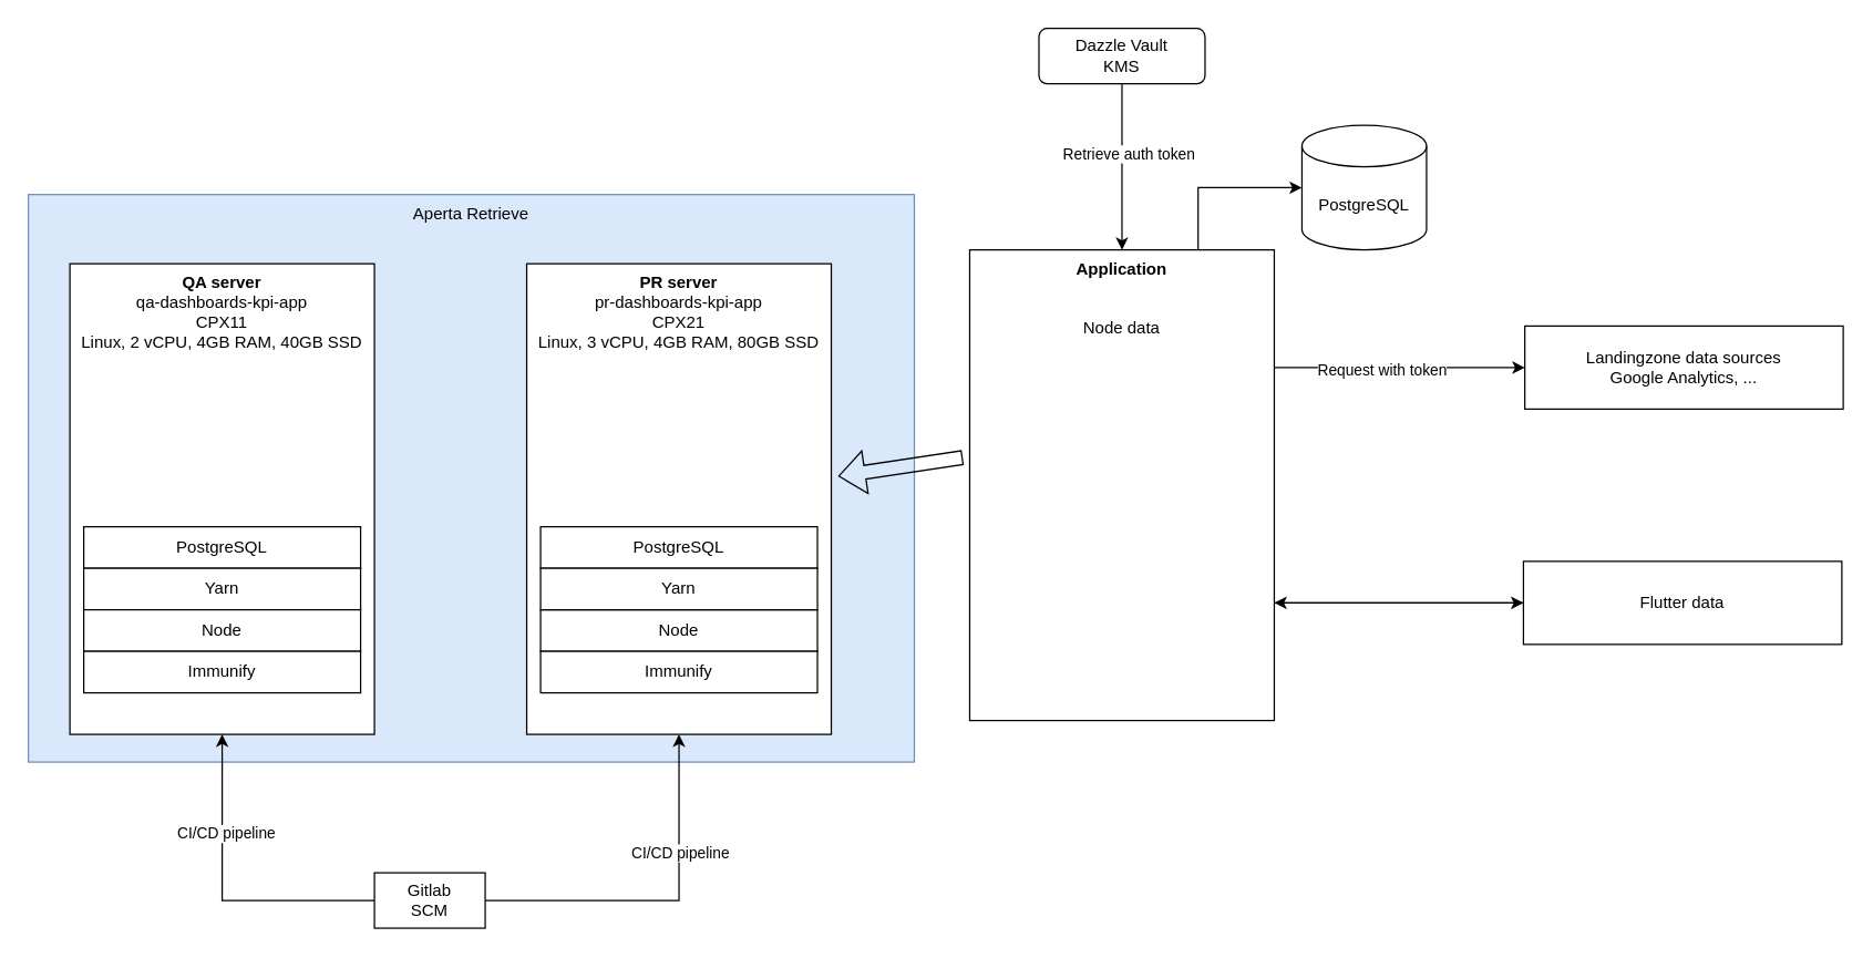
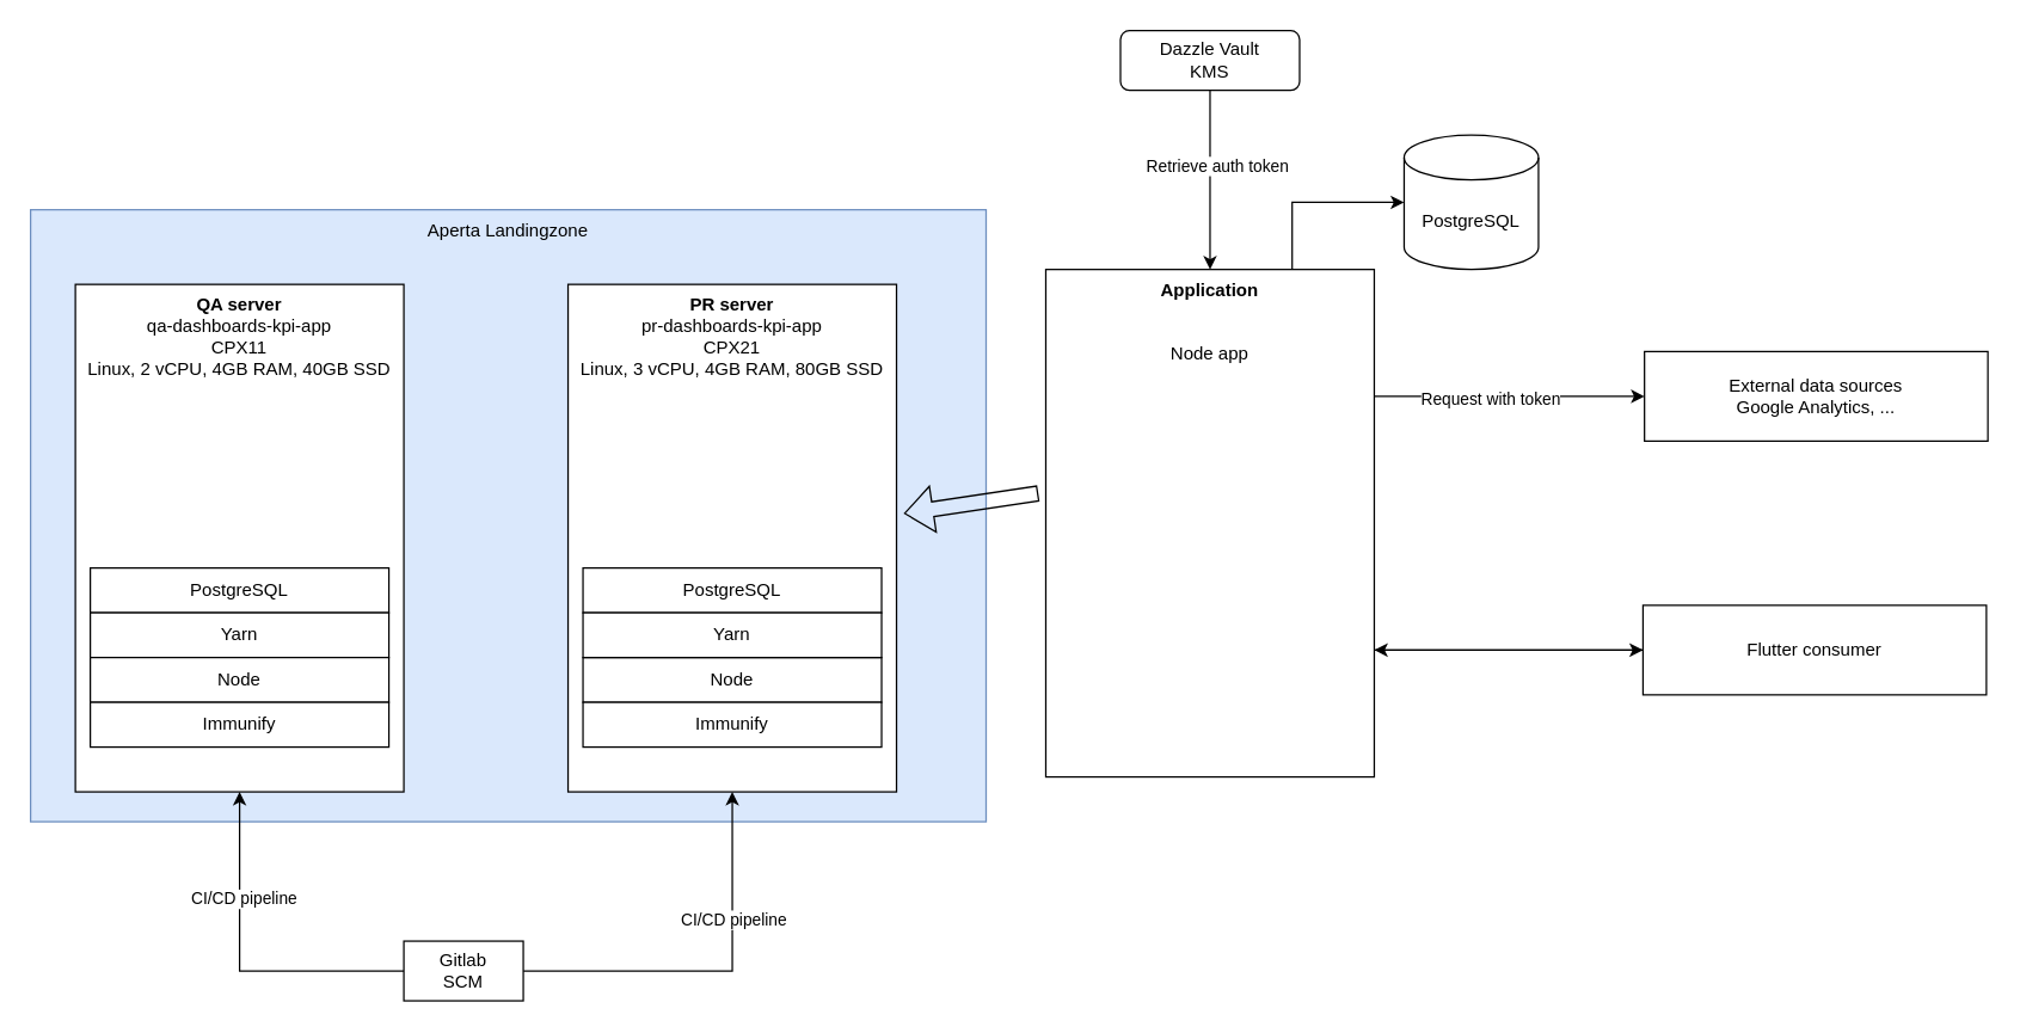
  <mxCell id="0" />
  <mxCell id="1" parent="0" />
- <mxCell id="2" value="Aperta Retrieve" style="rounded=0;whiteSpace=wrap;html=1;fillColor=#dae8fc;strokeColor=#6c8ebf;verticalAlign=top;" parent="1" vertex="1"><mxGeometry x="20" y="140" width="640" height="410" as="geometry" /></mxCell>
+ <mxCell id="2" value="Aperta Landingzone" style="rounded=0;whiteSpace=wrap;html=1;fillColor=#dae8fc;strokeColor=#6c8ebf;verticalAlign=top;" parent="1" vertex="1"><mxGeometry x="20" y="140" width="640" height="410" as="geometry" /></mxCell>
  <mxCell id="3" value="&lt;b&gt;QA server&lt;br&gt;&lt;/b&gt;qa-dashboards-kpi-app&lt;br&gt;CPX11&lt;br&gt;Linux, 2 vCPU, 4GB RAM, 40GB SSD" style="rounded=0;whiteSpace=wrap;html=1;verticalAlign=top;" parent="1" vertex="1"><mxGeometry x="50" y="190" width="220" height="340" as="geometry" /></mxCell>
  <mxCell id="4" value="PostgreSQL" style="rounded=0;whiteSpace=wrap;html=1;" parent="1" vertex="1"><mxGeometry x="60" y="380" width="200" height="30" as="geometry" /></mxCell>
  <mxCell id="5" value="Yarn" style="rounded=0;whiteSpace=wrap;html=1;" parent="1" vertex="1"><mxGeometry x="60" y="410" width="200" height="30" as="geometry" /></mxCell>
  <mxCell id="6" value="Node" style="rounded=0;whiteSpace=wrap;html=1;" parent="1" vertex="1"><mxGeometry x="60" y="440" width="200" height="30" as="geometry" /></mxCell>
  <mxCell id="7" style="edgeStyle=orthogonalEdgeStyle;rounded=0;orthogonalLoop=1;jettySize=auto;html=1;exitX=0;exitY=0.5;exitDx=0;exitDy=0;" parent="1" source="11" target="3" edge="1"><mxGeometry relative="1" as="geometry" /></mxCell>
  <mxCell id="8" value="CI/CD pipeline" style="edgeLabel;html=1;align=center;verticalAlign=middle;resizable=0;points=[];" vertex="1" connectable="0" parent="7"><mxGeometry x="0.384" y="-2" relative="1" as="geometry"><mxPoint as="offset" /></mxGeometry></mxCell>
  <mxCell id="9" style="edgeStyle=orthogonalEdgeStyle;rounded=0;orthogonalLoop=1;jettySize=auto;html=1;exitX=1;exitY=0.5;exitDx=0;exitDy=0;" edge="1" parent="1" source="11" target="13"><mxGeometry relative="1" as="geometry" /></mxCell>
  <mxCell id="10" value="CI/CD pipeline" style="edgeLabel;html=1;align=center;verticalAlign=middle;resizable=0;points=[];" vertex="1" connectable="0" parent="9"><mxGeometry x="0.23" relative="1" as="geometry"><mxPoint y="-15" as="offset" /></mxGeometry></mxCell>
  <mxCell id="11" value="Gitlab&lt;br&gt;SCM" style="rounded=0;whiteSpace=wrap;html=1;" parent="1" vertex="1"><mxGeometry x="270" y="630" width="80" height="40" as="geometry" /></mxCell>
  <mxCell id="12" value="Immunify" style="rounded=0;whiteSpace=wrap;html=1;" parent="1" vertex="1"><mxGeometry x="60" y="470" width="200" height="30" as="geometry" /></mxCell>
  <mxCell id="13" value="&lt;b&gt;PR server&lt;br&gt;&lt;/b&gt;pr-dashboards-kpi-app&lt;br&gt;CPX21&lt;br&gt;Linux, 3 vCPU, 4GB RAM, 80GB SSD" style="rounded=0;whiteSpace=wrap;html=1;verticalAlign=top;" vertex="1" parent="1"><mxGeometry x="380" y="190" width="220" height="340" as="geometry" /></mxCell>
  <mxCell id="14" value="PostgreSQL" style="rounded=0;whiteSpace=wrap;html=1;" vertex="1" parent="1"><mxGeometry x="390" y="380" width="200" height="30" as="geometry" /></mxCell>
  <mxCell id="15" value="Node" style="rounded=0;whiteSpace=wrap;html=1;" vertex="1" parent="1"><mxGeometry x="390" y="440" width="200" height="30" as="geometry" /></mxCell>
  <mxCell id="16" value="Immunify" style="rounded=0;whiteSpace=wrap;html=1;" vertex="1" parent="1"><mxGeometry x="390" y="470" width="200" height="30" as="geometry" /></mxCell>
  <mxCell id="17" value="Yarn" style="rounded=0;whiteSpace=wrap;html=1;" vertex="1" parent="1"><mxGeometry x="390" y="410" width="200" height="30" as="geometry" /></mxCell>
  <mxCell id="18" style="edgeStyle=orthogonalEdgeStyle;rounded=0;orthogonalLoop=1;jettySize=auto;html=1;exitX=0.5;exitY=1;exitDx=0;exitDy=0;entryX=0.5;entryY=0;entryDx=0;entryDy=0;" edge="1" parent="1" source="20" target="28"><mxGeometry relative="1" as="geometry" /></mxCell>
  <mxCell id="19" value="Retrieve auth token" style="edgeLabel;html=1;align=center;verticalAlign=middle;resizable=0;points=[];" vertex="1" connectable="0" parent="18"><mxGeometry x="0.231" y="4" relative="1" as="geometry"><mxPoint y="-24" as="offset" /></mxGeometry></mxCell>
  <mxCell id="20" value="Dazzle Vault&lt;br&gt;KMS" style="whiteSpace=wrap;html=1;rounded=1;" vertex="1" parent="1"><mxGeometry x="750" y="20" width="120" height="40" as="geometry" /></mxCell>
- <mxCell id="21" value="Landingzone data sources&lt;br&gt;Google Analytics, ..." style="rounded=0;whiteSpace=wrap;html=1;" vertex="1" parent="1"><mxGeometry x="1101" y="235" width="230" height="60" as="geometry" /></mxCell>
+ <mxCell id="21" value="External data sources&lt;br&gt;Google Analytics, ..." style="rounded=0;whiteSpace=wrap;html=1;" vertex="1" parent="1"><mxGeometry x="1101" y="235" width="230" height="60" as="geometry" /></mxCell>
  <mxCell id="22" style="edgeStyle=orthogonalEdgeStyle;rounded=0;orthogonalLoop=1;jettySize=auto;html=1;exitX=0;exitY=0.5;exitDx=0;exitDy=0;entryX=1;entryY=0.75;entryDx=0;entryDy=0;" edge="1" parent="1" source="23" target="28"><mxGeometry relative="1" as="geometry" /></mxCell>
- <mxCell id="23" value="Flutter data" style="rounded=0;whiteSpace=wrap;html=1;" vertex="1" parent="1"><mxGeometry x="1100" y="405" width="230" height="60" as="geometry" /></mxCell>
+ <mxCell id="23" value="Flutter consumer" style="rounded=0;whiteSpace=wrap;html=1;" vertex="1" parent="1"><mxGeometry x="1100" y="405" width="230" height="60" as="geometry" /></mxCell>
  <mxCell id="24" style="edgeStyle=orthogonalEdgeStyle;rounded=0;orthogonalLoop=1;jettySize=auto;html=1;exitX=1;exitY=0.25;exitDx=0;exitDy=0;entryX=0;entryY=0.5;entryDx=0;entryDy=0;" edge="1" parent="1" source="28" target="21"><mxGeometry relative="1" as="geometry" /></mxCell>
  <mxCell id="25" value="Request with token" style="edgeLabel;html=1;align=center;verticalAlign=middle;resizable=0;points=[];" vertex="1" connectable="0" parent="24"><mxGeometry x="-0.149" y="-1" relative="1" as="geometry"><mxPoint as="offset" /></mxGeometry></mxCell>
  <mxCell id="26" style="edgeStyle=orthogonalEdgeStyle;rounded=0;orthogonalLoop=1;jettySize=auto;html=1;exitX=1;exitY=0.75;exitDx=0;exitDy=0;entryX=0;entryY=0.5;entryDx=0;entryDy=0;" edge="1" parent="1" source="28" target="23"><mxGeometry relative="1" as="geometry" /></mxCell>
  <mxCell id="27" style="edgeStyle=orthogonalEdgeStyle;rounded=0;orthogonalLoop=1;jettySize=auto;html=1;exitX=0.75;exitY=0;exitDx=0;exitDy=0;entryX=0;entryY=0.5;entryDx=0;entryDy=0;entryPerimeter=0;" edge="1" parent="1" source="28" target="30"><mxGeometry relative="1" as="geometry" /></mxCell>
- <mxCell id="28" value="&lt;b&gt;Application&lt;/b&gt;&lt;br&gt;&lt;br&gt;&lt;br&gt;Node data" style="rounded=0;whiteSpace=wrap;html=1;verticalAlign=top;" vertex="1" parent="1"><mxGeometry x="700" y="180" width="220" height="340" as="geometry" /></mxCell>
+ <mxCell id="28" value="&lt;b&gt;Application&lt;/b&gt;&lt;br&gt;&lt;br&gt;&lt;br&gt;Node app" style="rounded=0;whiteSpace=wrap;html=1;verticalAlign=top;" vertex="1" parent="1"><mxGeometry x="700" y="180" width="220" height="340" as="geometry" /></mxCell>
  <mxCell id="29" value="" style="shape=flexArrow;endArrow=classic;html=1;rounded=0;" edge="1" parent="1"><mxGeometry width="50" height="50" relative="1" as="geometry"><mxPoint x="695" y="330" as="sourcePoint" /><mxPoint x="605" y="343.5" as="targetPoint" /></mxGeometry></mxCell>
  <mxCell id="30" value="PostgreSQL" style="shape=cylinder3;whiteSpace=wrap;html=1;boundedLbl=1;backgroundOutline=1;size=15;" vertex="1" parent="1"><mxGeometry x="940" y="90" width="90" height="90" as="geometry" /></mxCell>
